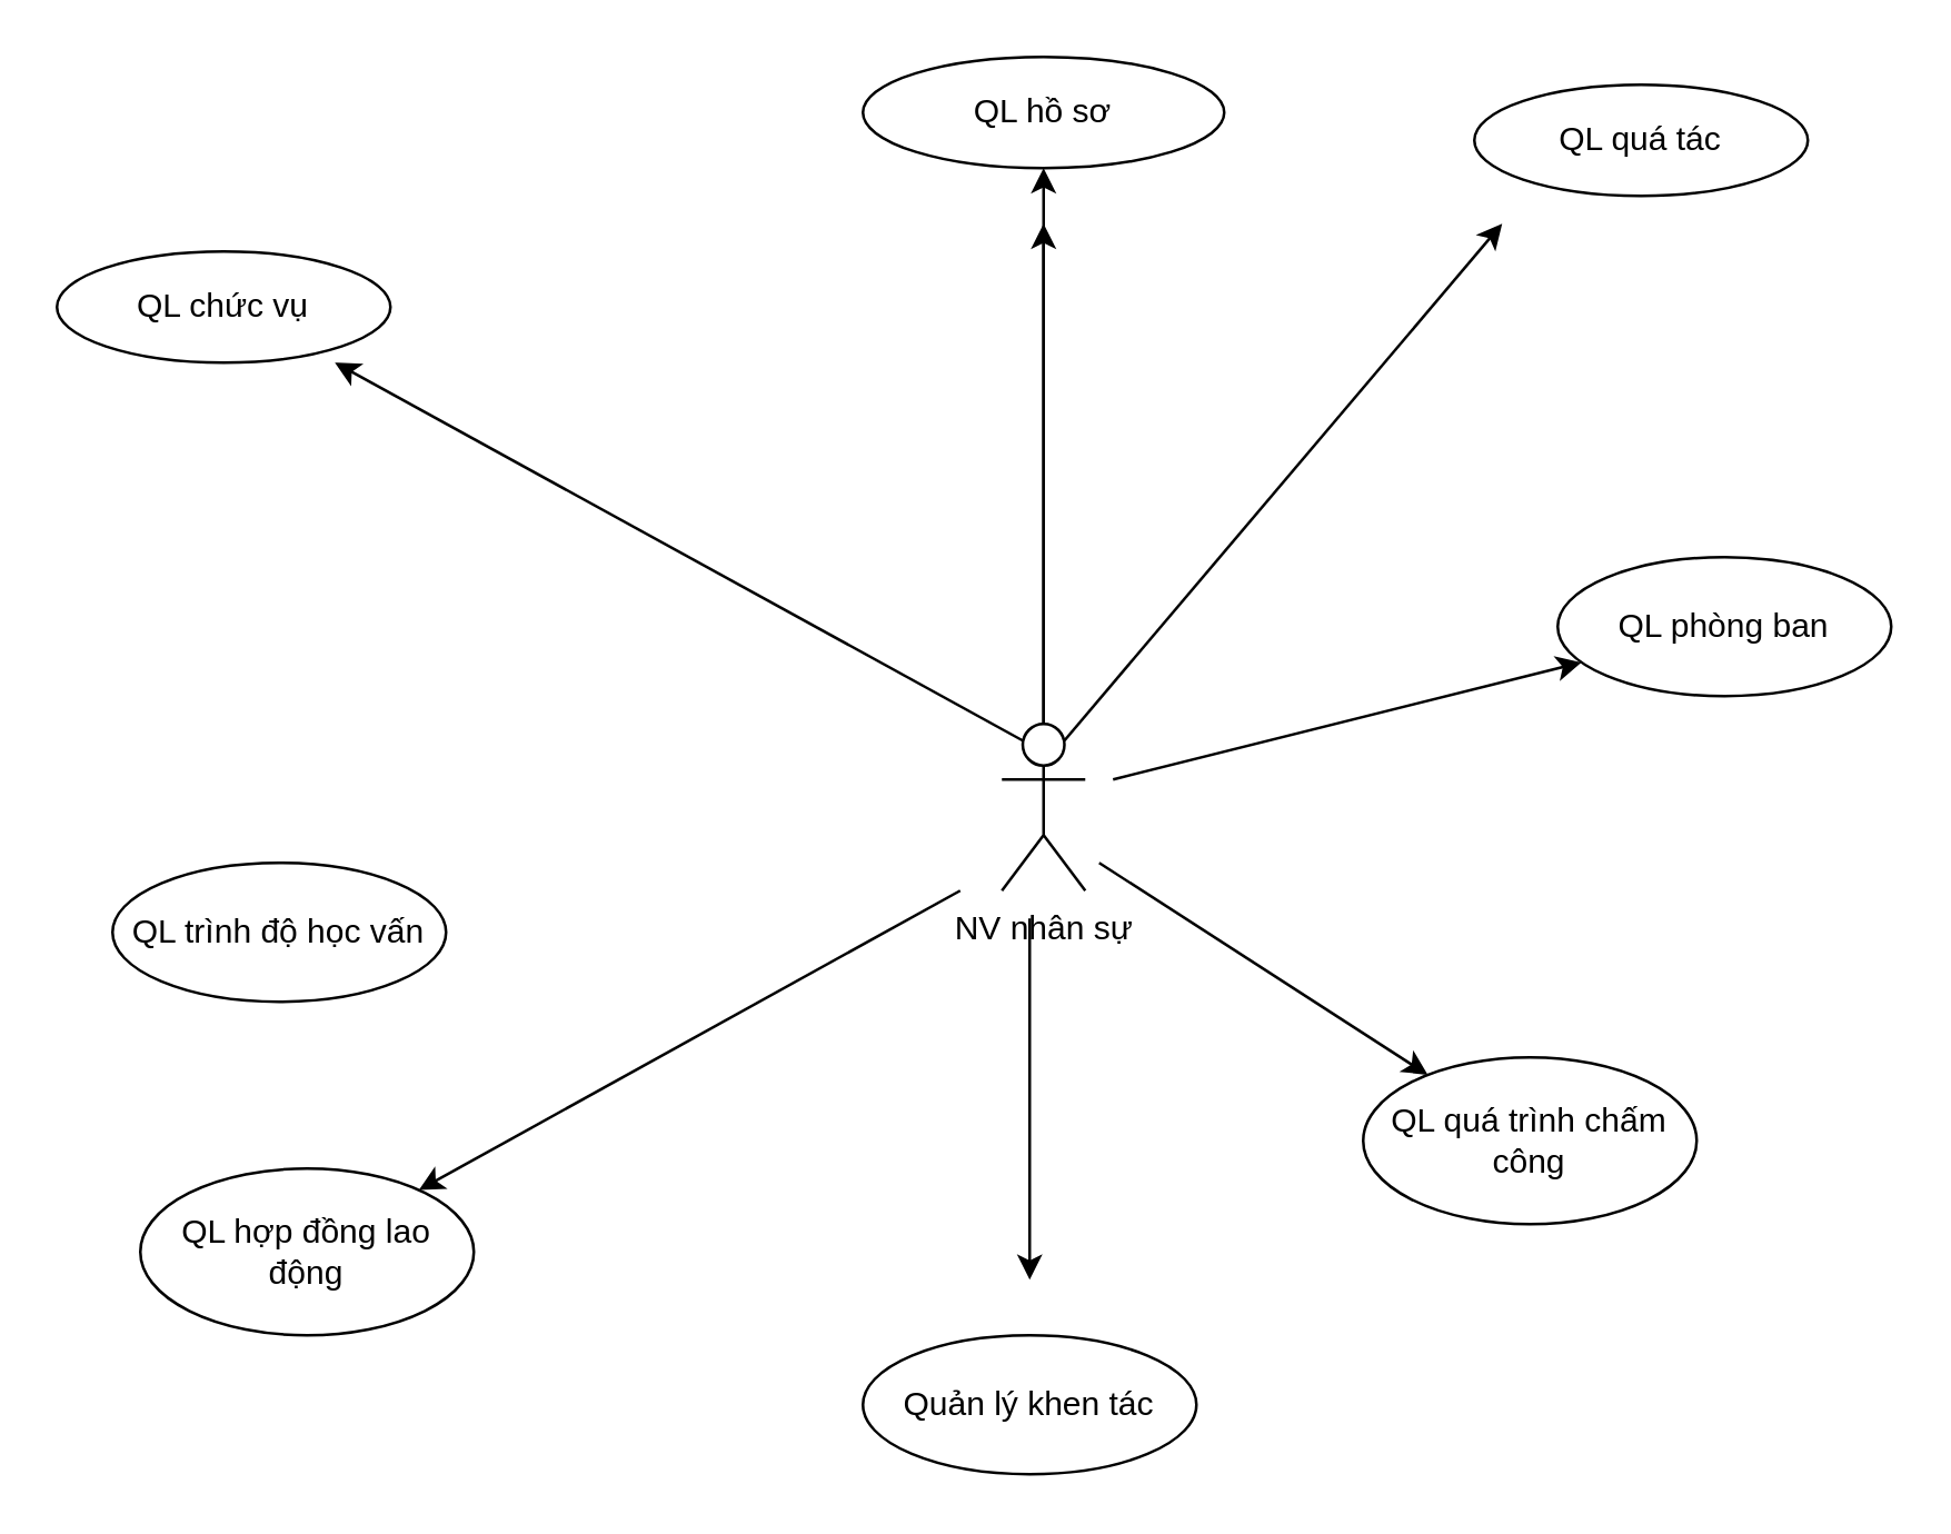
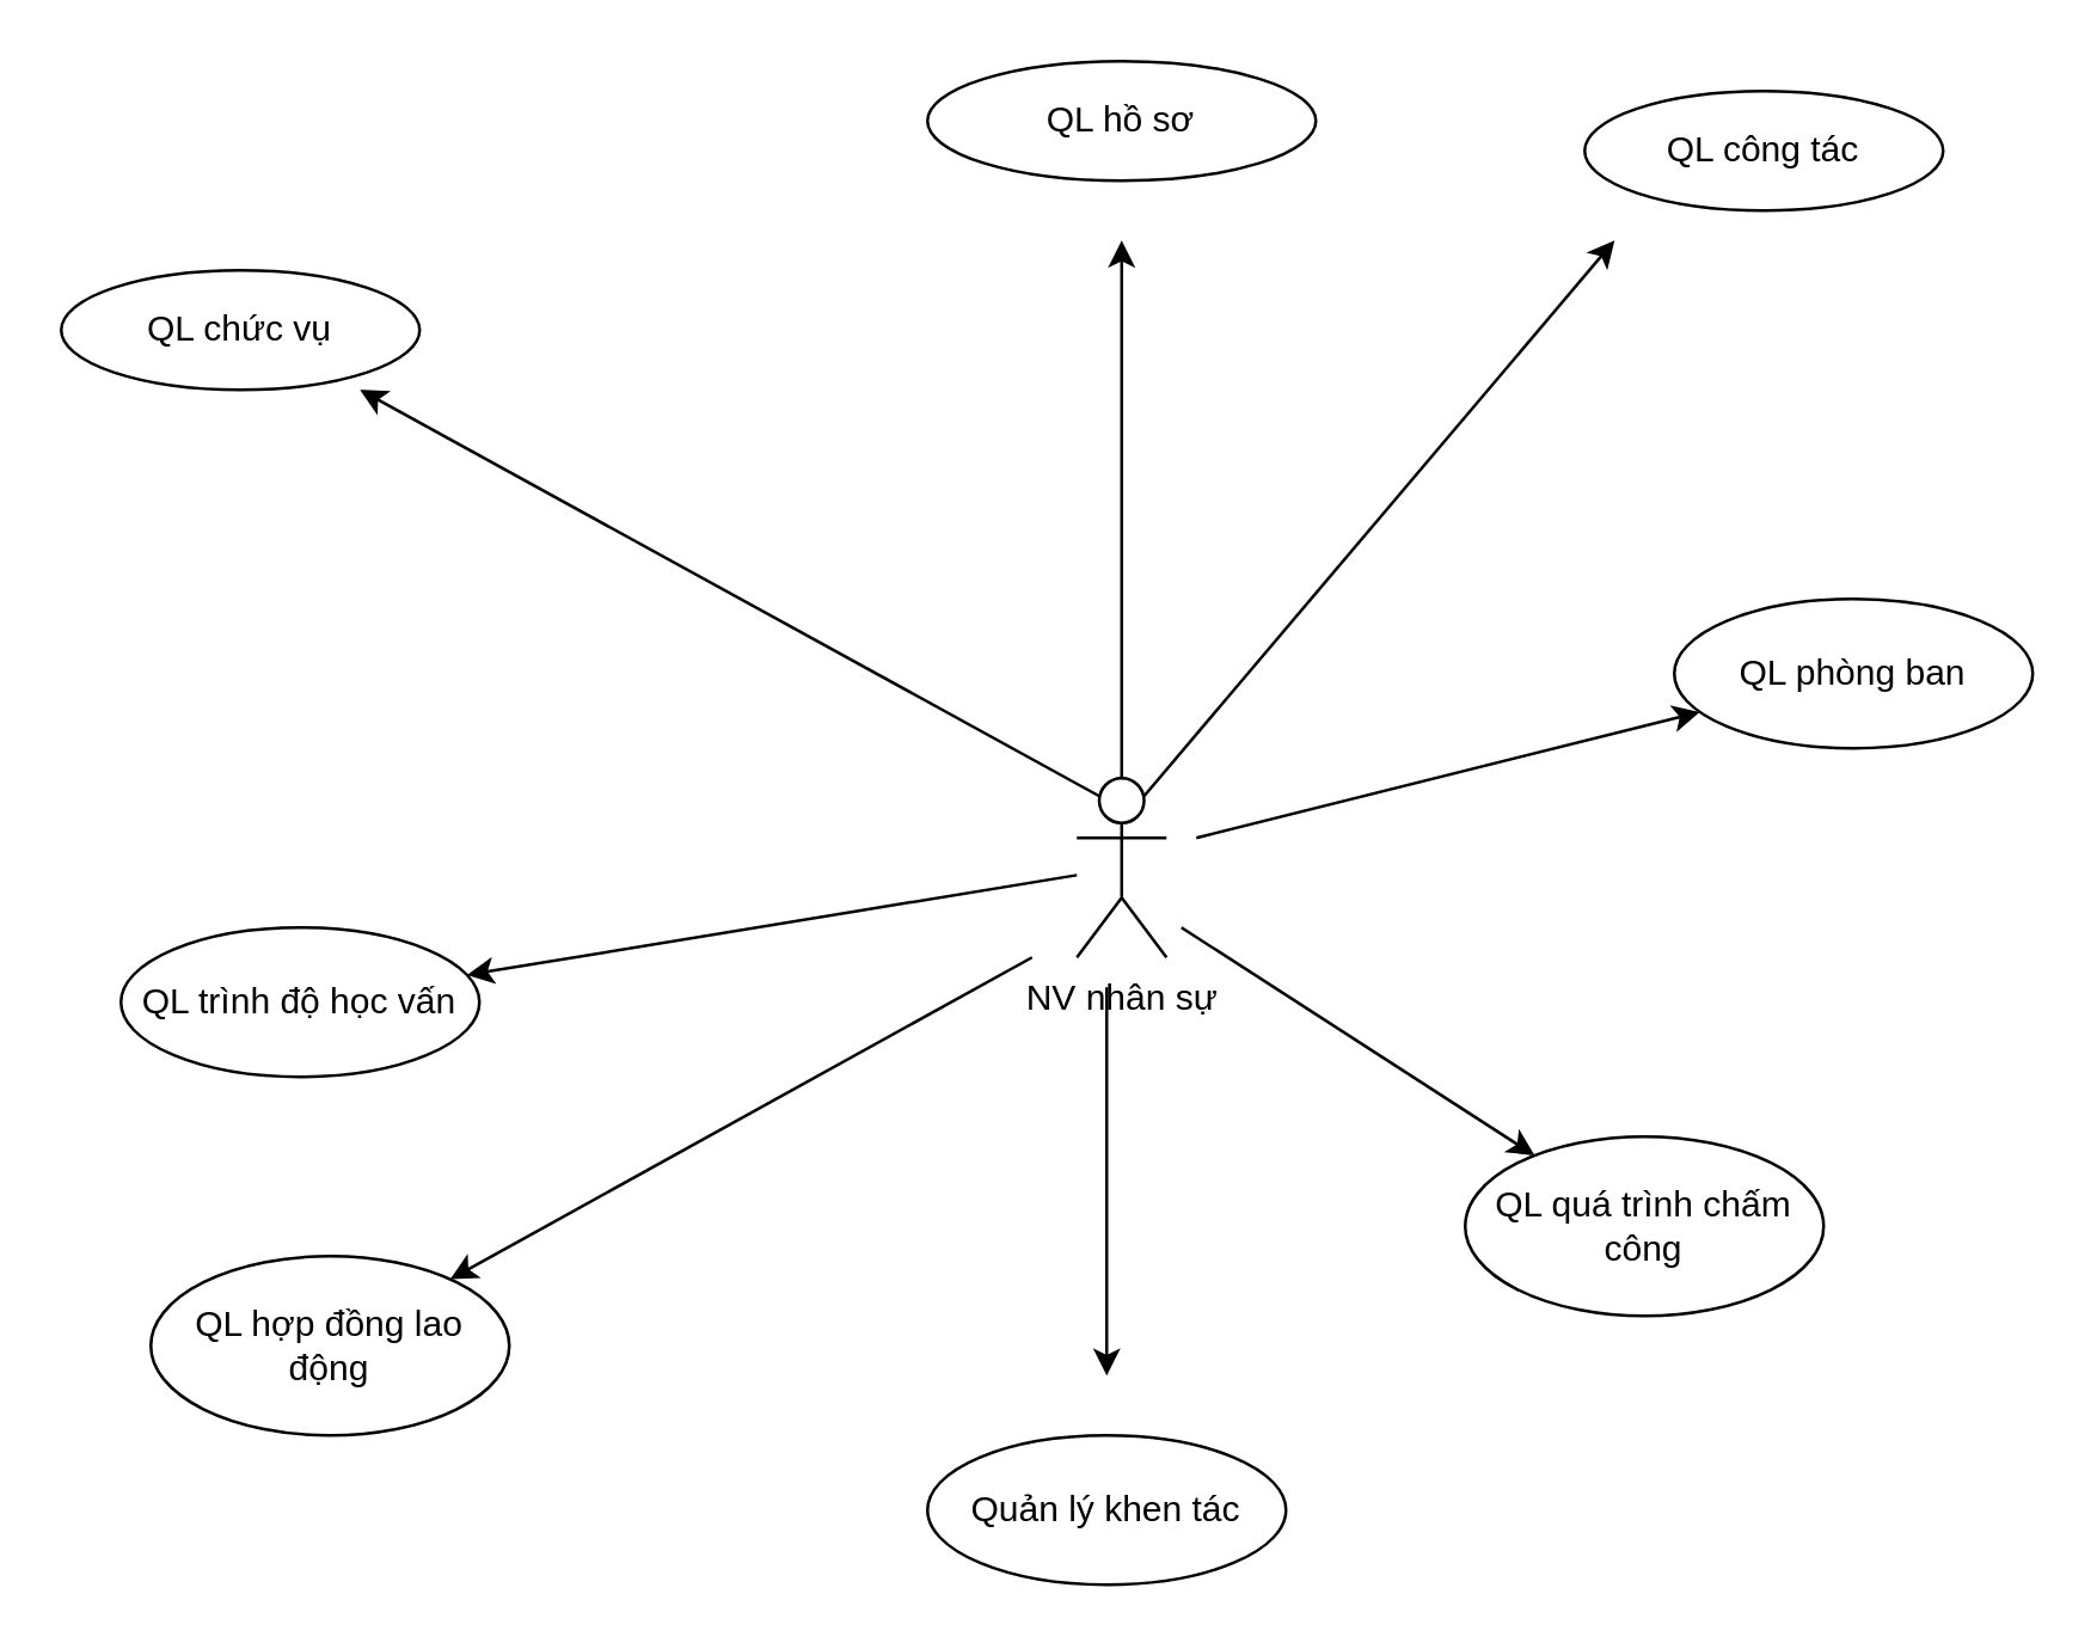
  <mxCell id="0" />
  <mxCell id="1" parent="0" />
  <mxCell id="2" value="NV nhân sự" style="shape=umlActor;verticalLabelPosition=bottom;verticalAlign=top;html=1;outlineConnect=0;" vertex="1" parent="1"><mxGeometry x="360" y="260" width="30" height="60" as="geometry" /></mxCell>
  <mxCell id="3" value="" style="endArrow=classic;html=1;exitX=0.5;exitY=0;exitDx=0;exitDy=0;exitPerimeter=0;" edge="1" parent="1" source="2"><mxGeometry width="50" height="50" relative="1" as="geometry"><mxPoint x="450" y="310" as="sourcePoint" /><mxPoint x="375" y="80" as="targetPoint" /></mxGeometry></mxCell>
  <mxCell id="4" value="QL hồ sơ" style="ellipse;whiteSpace=wrap;html=1;" vertex="1" parent="1"><mxGeometry x="310" y="20" width="130" height="40" as="geometry" /></mxCell>
  <mxCell id="5" value="" style="endArrow=classic;html=1;exitX=0.75;exitY=0.1;exitDx=0;exitDy=0;exitPerimeter=0;" edge="1" parent="1" source="2"><mxGeometry width="50" height="50" relative="1" as="geometry"><mxPoint x="450" y="310" as="sourcePoint" /><mxPoint x="540" y="80" as="targetPoint" /></mxGeometry></mxCell>
- <mxCell id="6" value="QL quá tác" style="ellipse;whiteSpace=wrap;html=1;" vertex="1" parent="1"><mxGeometry x="530" y="30" width="120" height="40" as="geometry" /></mxCell>
+ <mxCell id="6" value="QL công tác" style="ellipse;whiteSpace=wrap;html=1;" vertex="1" parent="1"><mxGeometry x="530" y="30" width="120" height="40" as="geometry" /></mxCell>
  <mxCell id="7" value="" style="endArrow=classic;html=1;exitX=0.25;exitY=0.1;exitDx=0;exitDy=0;exitPerimeter=0;" edge="1" parent="1" source="2"><mxGeometry width="50" height="50" relative="1" as="geometry"><mxPoint y="430" as="sourcePoint" x="-30" /><mxPoint x="120" y="130" as="targetPoint" /></mxGeometry></mxCell>
  <mxCell id="8" value="QL chức vụ" style="ellipse;whiteSpace=wrap;html=1;" vertex="1" parent="1"><mxGeometry x="20" y="90" width="120" height="40" as="geometry" /></mxCell>
- <mxCell id="9" value="" style="endArrow=classic;html=1;" edge="1" parent="1" source="2" target="4"><mxGeometry width="50" height="50" relative="1" as="geometry"><mxPoint x="350" y="320" as="sourcePoint" /><mxPoint x="100" y="320" as="targetPoint" /></mxGeometry></mxCell>
+ <mxCell id="9" value="" style="endArrow=classic;html=1;" edge="1" parent="1" source="2" target="10"><mxGeometry width="50" height="50" relative="1" as="geometry"><mxPoint x="350" y="320" as="sourcePoint" /><mxPoint x="100" y="320" as="targetPoint" /></mxGeometry></mxCell>
  <mxCell id="10" value="QL trình độ học vấn" style="ellipse;whiteSpace=wrap;html=1;" vertex="1" parent="1"><mxGeometry x="40" y="310" width="120" height="50" as="geometry" /></mxCell>
  <mxCell id="11" value="" style="endArrow=classic;html=1;" edge="1" parent="1" target="12"><mxGeometry width="50" height="50" relative="1" as="geometry"><mxPoint x="345" y="320" as="sourcePoint" /><mxPoint x="110" y="460" as="targetPoint" /></mxGeometry></mxCell>
  <mxCell id="12" value="QL hợp đồng lao động" style="ellipse;whiteSpace=wrap;html=1;" vertex="1" parent="1"><mxGeometry x="50" y="420" width="120" height="60" as="geometry" /></mxCell>
  <mxCell id="13" value="" style="endArrow=classic;html=1;" edge="1" parent="1" target="14"><mxGeometry width="50" height="50" relative="1" as="geometry"><mxPoint x="395" y="310" as="sourcePoint" /><mxPoint x="550" y="420" as="targetPoint" /></mxGeometry></mxCell>
  <mxCell id="14" value="QL quá trình chấm công" style="ellipse;whiteSpace=wrap;html=1;" vertex="1" parent="1"><mxGeometry x="490" y="380" width="120" height="60" as="geometry" /></mxCell>
  <mxCell id="15" value="" style="endArrow=classic;html=1;" edge="1" parent="1" target="16"><mxGeometry width="50" height="50" relative="1" as="geometry"><mxPoint x="400" y="280" as="sourcePoint" /><mxPoint x="620" y="240" as="targetPoint" /></mxGeometry></mxCell>
  <mxCell id="16" value="QL phòng ban" style="ellipse;whiteSpace=wrap;html=1;" vertex="1" parent="1"><mxGeometry x="560" y="200" width="120" height="50" as="geometry" /></mxCell>
  <mxCell id="17" value="Quản lý khen tác" style="ellipse;whiteSpace=wrap;html=1;" vertex="1" parent="1"><mxGeometry x="310" y="480" width="120" height="50" as="geometry" /></mxCell>
  <mxCell id="18" value="" style="endArrow=classic;html=1;" edge="1" parent="1"><mxGeometry width="50" height="50" relative="1" as="geometry"><mxPoint x="370" y="330" as="sourcePoint" /><mxPoint x="370" y="460" as="targetPoint" /></mxGeometry></mxCell>
